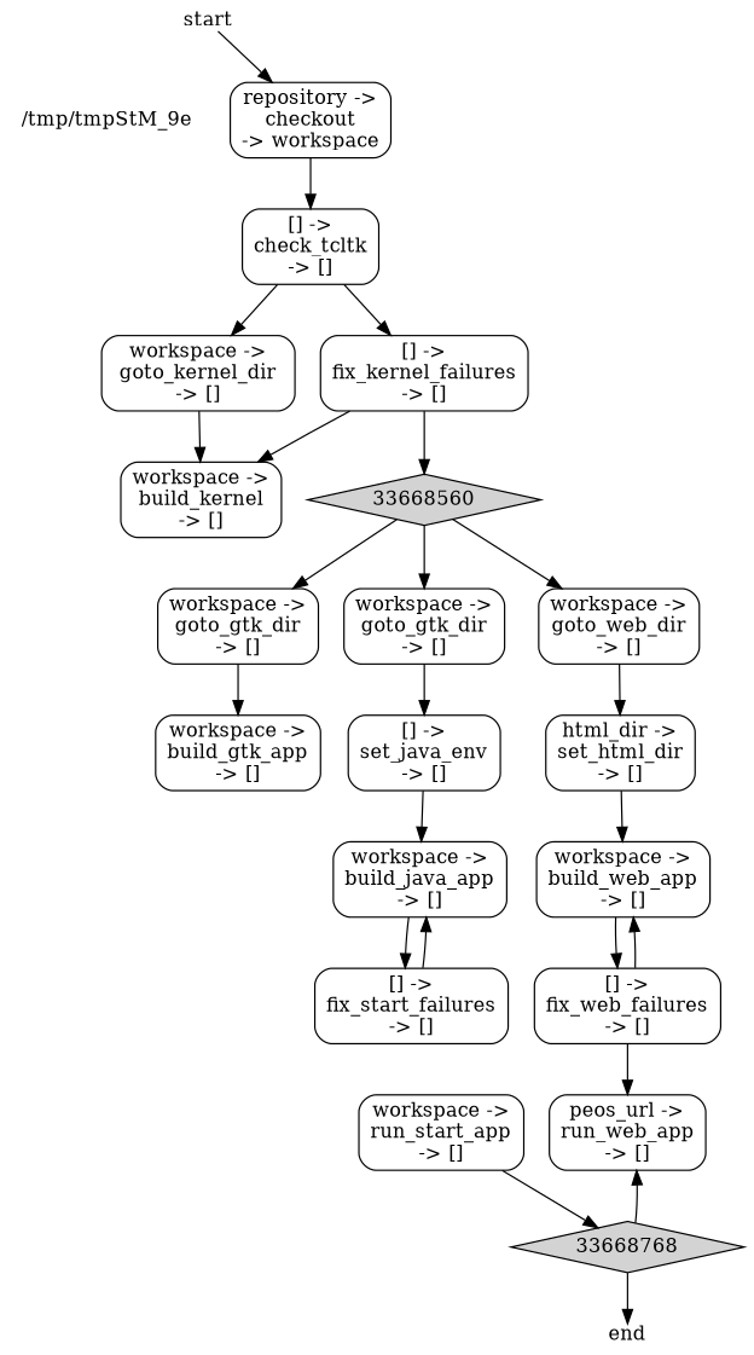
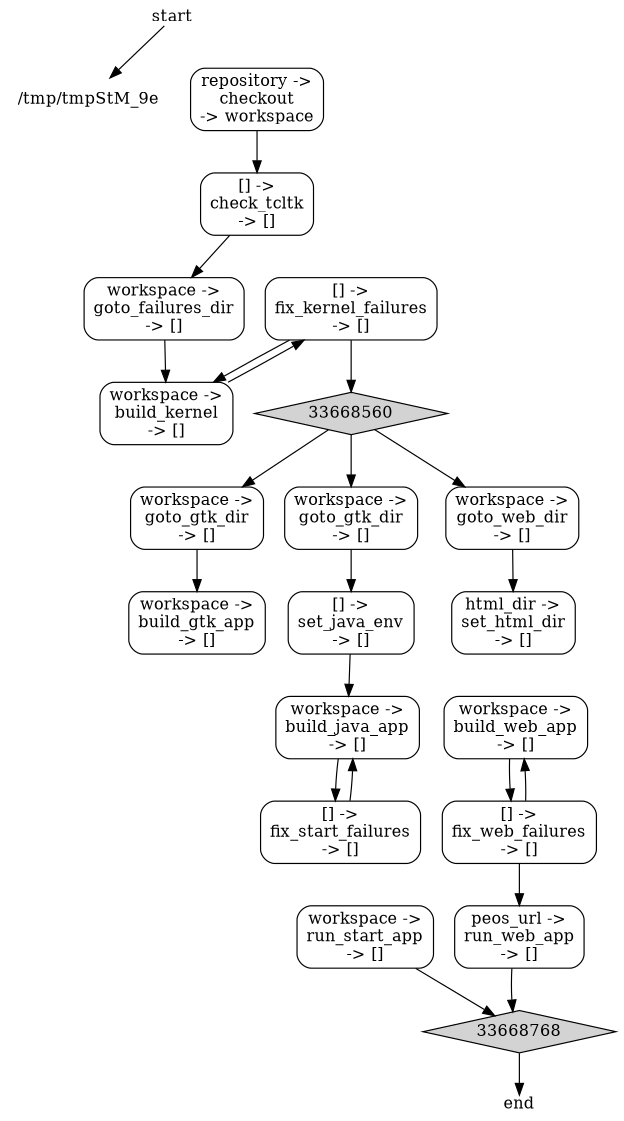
  digraph {
    node [shape=box style=rounded]
    edge [style=solid weight=1]
    n1 [label="workspace ->\ngoto_gtk_dir\n-> []"]
    n2 [label="workspace ->\ngoto_gtk_dir\n-> []"]
    n3 [label="workspace ->\ngoto_web_dir\n-> []"]
    n4 [label="workspace ->\nbuild_gtk_app\n-> []"]
    n5 [label="[] ->\nset_java_env\n-> []"]
    n6 [label="html_dir ->\nset_html_dir\n-> []"]
    n7 [label="workspace ->\nbuild_java_app\n-> []"]
    n8 [label="workspace ->\nbuild_web_app\n-> []"]
    n9 [label="/tmp/tmpStM_9e" shape=plaintext style=""]
    n10 [label=start shape=plain style=""]
    n11 [label="repository ->\ncheckout\n-> workspace"]
    n12 [label="[] ->\ncheck_tcltk\n-> []"]
-   n13 [label="workspace ->\ngoto_kernel_dir\n-> []"]
+   n13 [label="workspace ->\ngoto_failures_dir\n-> []"]
    n14 [label="workspace ->\nbuild_kernel\n-> []"]
    n15 [label="[] ->\nfix_kernel_failures\n-> []"]
    33668560 [shape=diamond style=filled]
    n17 [label="[] ->\nfix_start_failures\n-> []"]
    n18 [label="[] ->\nfix_web_failures\n-> []"]
    n19 [label="workspace ->\nrun_start_app\n-> []"]
    33668768 [shape=diamond style=filled]
    n21 [label=end shape=plain style=""]
    n22 [label="peos_url ->\nrun_web_app\n-> []"]
    subgraph sub_1 {
      rank=same
      n1
      n2
      n3
    }
    n1 -> n4
    n2 -> n5
    n3 -> n6
    n5 -> n7
-   n6 -> n8
    n7 -> n17
    n8 -> n18
-   n10 -> n11
+   n10 -> n9
    n11 -> n12
    n12 -> n13
    n13 -> n14
-   n12 -> n15
+   n14 -> n15
    n15 -> n14 [weight=0 style=""]
    n15 -> 33668560
    33668560 -> n1
    33668560 -> n2
    33668560 -> n3
    n17 -> n7 [weight=0 style=""]
    n18 -> n8 [weight=0 style=""]
    n18 -> n22
    n19 -> 33668768
    33668768 -> n21
-   33668768 -> n22
+   n22 -> 33668768
  }
